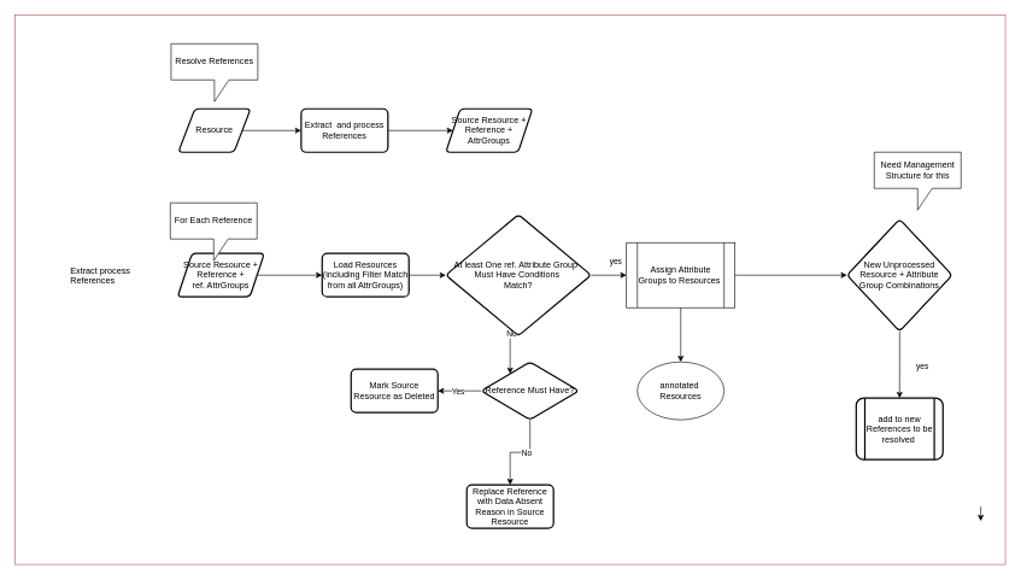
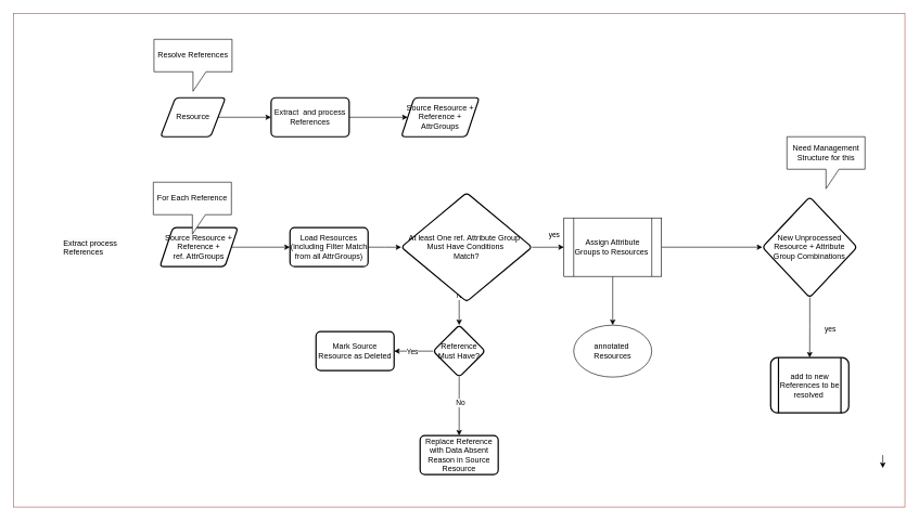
  <mxCell id="0" />
  <mxCell id="1" parent="0" />
  <mxCell id="2" value="Resolve References" style="shape=callout;whiteSpace=wrap;html=1;perimeter=calloutPerimeter;" vertex="1" parent="1"><mxGeometry x="236" y="60" width="120" height="80" as="geometry" /></mxCell>
  <mxCell id="3" value="" style="edgeStyle=orthogonalEdgeStyle;rounded=0;orthogonalLoop=1;jettySize=auto;html=1;" edge="1" parent="1" source="4" target="6"><mxGeometry relative="1" as="geometry" /></mxCell>
  <mxCell id="4" value="Resource" style="shape=parallelogram;html=1;strokeWidth=2;perimeter=parallelogramPerimeter;whiteSpace=wrap;rounded=1;arcSize=12;size=0.23;" vertex="1" parent="1"><mxGeometry x="246" y="150" width="100" height="60" as="geometry" /></mxCell>
  <mxCell id="5" value="" style="edgeStyle=orthogonalEdgeStyle;rounded=0;orthogonalLoop=1;jettySize=auto;html=1;" edge="1" parent="1" source="6" target="7"><mxGeometry relative="1" as="geometry" /></mxCell>
  <mxCell id="6" value="Extract&amp;nbsp; and process References" style="rounded=1;whiteSpace=wrap;html=1;strokeWidth=2;arcSize=12;" vertex="1" parent="1"><mxGeometry x="416" y="150" width="120" height="60" as="geometry" /></mxCell>
  <mxCell id="7" value="Source Resource +&lt;div&gt;Reference +&lt;div&gt;AttrGroups&lt;/div&gt;&lt;/div&gt;" style="shape=parallelogram;perimeter=parallelogramPerimeter;whiteSpace=wrap;html=1;fixedSize=1;rounded=1;strokeWidth=2;arcSize=12;" vertex="1" parent="1"><mxGeometry x="616" y="150" width="120" height="60" as="geometry" /></mxCell>
  <mxCell id="8" value="" style="edgeStyle=orthogonalEdgeStyle;rounded=0;orthogonalLoop=1;jettySize=auto;html=1;" edge="1" parent="1" source="9" target="12"><mxGeometry relative="1" as="geometry" /></mxCell>
  <mxCell id="9" value="Source Resource +&lt;div&gt;Reference +&lt;div&gt;ref. AttrGroups&lt;/div&gt;&lt;/div&gt;" style="shape=parallelogram;perimeter=parallelogramPerimeter;whiteSpace=wrap;html=1;fixedSize=1;rounded=1;strokeWidth=2;arcSize=12;" vertex="1" parent="1"><mxGeometry x="245" y="350" width="120" height="60" as="geometry" /></mxCell>
  <mxCell id="10" value="For Each Reference" style="shape=callout;whiteSpace=wrap;html=1;perimeter=calloutPerimeter;" vertex="1" parent="1"><mxGeometry x="235" y="280" width="120" height="80" as="geometry" /></mxCell>
  <mxCell id="11" value="" style="edgeStyle=orthogonalEdgeStyle;rounded=0;orthogonalLoop=1;jettySize=auto;html=1;" edge="1" parent="1" source="12" target="17"><mxGeometry relative="1" as="geometry" /></mxCell>
  <mxCell id="12" value="Load Resources&lt;div&gt;(including Filter Match from all AttrGroups)&lt;/div&gt;" style="whiteSpace=wrap;html=1;rounded=1;strokeWidth=2;arcSize=12;" vertex="1" parent="1"><mxGeometry x="445" y="350" width="120" height="60" as="geometry" /></mxCell>
  <mxCell id="13" value="" style="edgeStyle=orthogonalEdgeStyle;rounded=0;orthogonalLoop=1;jettySize=auto;html=1;exitX=0.5;exitY=1;exitDx=0;exitDy=0;" edge="1" parent="1" source="17" target="22"><mxGeometry relative="1" as="geometry"><mxPoint x="705" y="420" as="sourcePoint" /><Array as="points"><mxPoint x="705.97" y="448" /><mxPoint x="705.97" y="461" /><mxPoint x="704.97" y="461" /></Array></mxGeometry></mxCell>
  <mxCell id="14" value="No" style="edgeLabel;html=1;align=center;verticalAlign=middle;resizable=0;points=[];" vertex="1" connectable="0" parent="13"><mxGeometry x="-0.156" y="1" relative="1" as="geometry"><mxPoint as="offset" /></mxGeometry></mxCell>
  <mxCell id="15" value="" style="edgeStyle=orthogonalEdgeStyle;rounded=0;orthogonalLoop=1;jettySize=auto;html=1;" edge="1" parent="1" source="17" target="32"><mxGeometry relative="1" as="geometry" /></mxCell>
  <mxCell id="16" value="yes" style="edgeLabel;html=1;align=center;verticalAlign=middle;resizable=0;points=[];" vertex="1" connectable="0" parent="15"><mxGeometry x="-0.231" y="2" relative="1" as="geometry"><mxPoint x="15" y="-18" as="offset" /></mxGeometry></mxCell>
  <mxCell id="17" value="At least One ref. Attribute Group&amp;nbsp;&amp;nbsp;&lt;div&gt;Must Have Conditions&amp;nbsp;&lt;div&gt;Match?&lt;/div&gt;&lt;/div&gt;" style="rhombus;whiteSpace=wrap;html=1;rounded=1;strokeWidth=2;arcSize=12;" vertex="1" parent="1"><mxGeometry x="616" y="296.25" width="200.97" height="167.5" as="geometry" /></mxCell>
  <mxCell id="18" value="" style="edgeStyle=orthogonalEdgeStyle;rounded=0;orthogonalLoop=1;jettySize=auto;html=1;" edge="1" parent="1" source="22" target="23"><mxGeometry relative="1" as="geometry" /></mxCell>
  <mxCell id="19" value="Yes" style="edgeLabel;html=1;align=center;verticalAlign=middle;resizable=0;points=[];" vertex="1" connectable="0" parent="18"><mxGeometry x="0.095" relative="1" as="geometry"><mxPoint as="offset" /></mxGeometry></mxCell>
  <mxCell id="20" value="" style="edgeStyle=orthogonalEdgeStyle;rounded=0;orthogonalLoop=1;jettySize=auto;html=1;" edge="1" parent="1" source="22" target="24"><mxGeometry relative="1" as="geometry" /></mxCell>
  <mxCell id="21" value="No" style="edgeLabel;html=1;align=center;verticalAlign=middle;resizable=0;points=[];" vertex="1" connectable="0" parent="20"><mxGeometry x="-0.142" y="1" relative="1" as="geometry"><mxPoint as="offset" /></mxGeometry></mxCell>
- <mxCell id="22" value="Reference Must Have?" style="rhombus;whiteSpace=wrap;html=1;rounded=1;strokeWidth=2;arcSize=12;" vertex="1" parent="1"><mxGeometry x="665" y="500" width="135" height="80" as="geometry" /></mxCell>
+ <mxCell id="22" value="Reference Must Have?" style="rhombus;whiteSpace=wrap;html=1;rounded=1;strokeWidth=2;arcSize=12;" vertex="1" parent="1"><mxGeometry x="665" y="500" width="80" height="80" as="geometry" /></mxCell>
  <mxCell id="23" value="Mark Source Resource as Deleted" style="whiteSpace=wrap;html=1;rounded=1;strokeWidth=2;arcSize=12;" vertex="1" parent="1"><mxGeometry x="485" y="510" width="120" height="60" as="geometry" /></mxCell>
  <mxCell id="24" value="Replace Reference with Data Absent Reason in Source Resource" style="rounded=1;whiteSpace=wrap;html=1;strokeWidth=2;arcSize=12;" vertex="1" parent="1"><mxGeometry x="645" y="670" width="120" height="60" as="geometry" /></mxCell>
  <mxCell id="25" value="" style="edgeStyle=orthogonalEdgeStyle;rounded=0;orthogonalLoop=1;jettySize=auto;html=1;" edge="1" parent="1" source="27" target="28"><mxGeometry relative="1" as="geometry" /></mxCell>
  <mxCell id="26" value="yes" style="edgeLabel;html=1;align=center;verticalAlign=middle;resizable=0;points=[];" vertex="1" connectable="0" parent="25"><mxGeometry x="-0.03" y="2" relative="1" as="geometry"><mxPoint x="29" y="4" as="offset" /></mxGeometry></mxCell>
  <mxCell id="27" value="New Unprocessed Resource + Attribute Group Combinations" style="rhombus;whiteSpace=wrap;html=1;rounded=1;strokeWidth=2;arcSize=12;" vertex="1" parent="1"><mxGeometry x="1170.97" y="302.5" width="145.47" height="155" as="geometry" /></mxCell>
  <mxCell id="28" value="add to new References to be resolved&amp;nbsp;" style="shape=process;whiteSpace=wrap;html=1;backgroundOutline=1;rounded=1;strokeWidth=2;arcSize=12;" vertex="1" parent="1"><mxGeometry x="1183.7" y="550" width="120" height="85" as="geometry" /></mxCell>
  <mxCell id="29" value="&lt;span style=&quot;color: rgb(0, 0, 0); font-family: Helvetica; font-size: 12px; font-style: normal; font-variant-ligatures: normal; font-variant-caps: normal; font-weight: 400; letter-spacing: normal; orphans: 2; text-align: center; text-indent: 0px; text-transform: none; widows: 2; word-spacing: 0px; -webkit-text-stroke-width: 0px; white-space: normal; background-color: rgb(251, 251, 251); text-decoration-thickness: initial; text-decoration-style: initial; text-decoration-color: initial; float: none; display: inline !important;&quot;&gt;Extract process References&lt;/span&gt;" style="text;whiteSpace=wrap;html=1;" vertex="1" parent="1"><mxGeometry x="95" y="360" width="140" height="40" as="geometry" /></mxCell>
  <mxCell id="30" value="" style="edgeStyle=orthogonalEdgeStyle;rounded=0;orthogonalLoop=1;jettySize=auto;html=1;" edge="1" parent="1" source="32" target="27"><mxGeometry relative="1" as="geometry" /></mxCell>
  <mxCell id="31" style="edgeStyle=orthogonalEdgeStyle;rounded=0;orthogonalLoop=1;jettySize=auto;html=1;" edge="1" parent="1" source="32" target="34"><mxGeometry relative="1" as="geometry" /></mxCell>
  <mxCell id="32" value="Assign Attribute Groups to Resources&amp;nbsp;" style="shape=process;whiteSpace=wrap;html=1;backgroundOutline=1;" vertex="1" parent="1"><mxGeometry x="865.97" y="335" width="150" height="90" as="geometry" /></mxCell>
  <mxCell id="33" value="Need Management Structure for this" style="shape=callout;whiteSpace=wrap;html=1;perimeter=calloutPerimeter;" vertex="1" parent="1"><mxGeometry x="1208.7" y="210" width="120" height="80" as="geometry" /></mxCell>
  <mxCell id="34" value="annotated&amp;nbsp;&lt;div&gt;Resources&lt;/div&gt;" style="ellipse;whiteSpace=wrap;html=1;" vertex="1" parent="1"><mxGeometry x="880.97" y="500" width="120" height="80" as="geometry" /></mxCell>
  <mxCell id="35" value="" style="rounded=0;whiteSpace=wrap;html=1;fillColor=none;strokeColor=#b85450;" vertex="1" parent="1"><mxGeometry x="20" y="20" width="1370" height="760" as="geometry" /></mxCell>
  <mxCell id="36" style="edgeStyle=orthogonalEdgeStyle;rounded=0;orthogonalLoop=1;jettySize=auto;html=1;" edge="1" parent="1"><mxGeometry relative="1" as="geometry"><mxPoint x="1355.97" y="700" as="sourcePoint" /><mxPoint x="1355.97" y="720" as="targetPoint" /></mxGeometry></mxCell>
